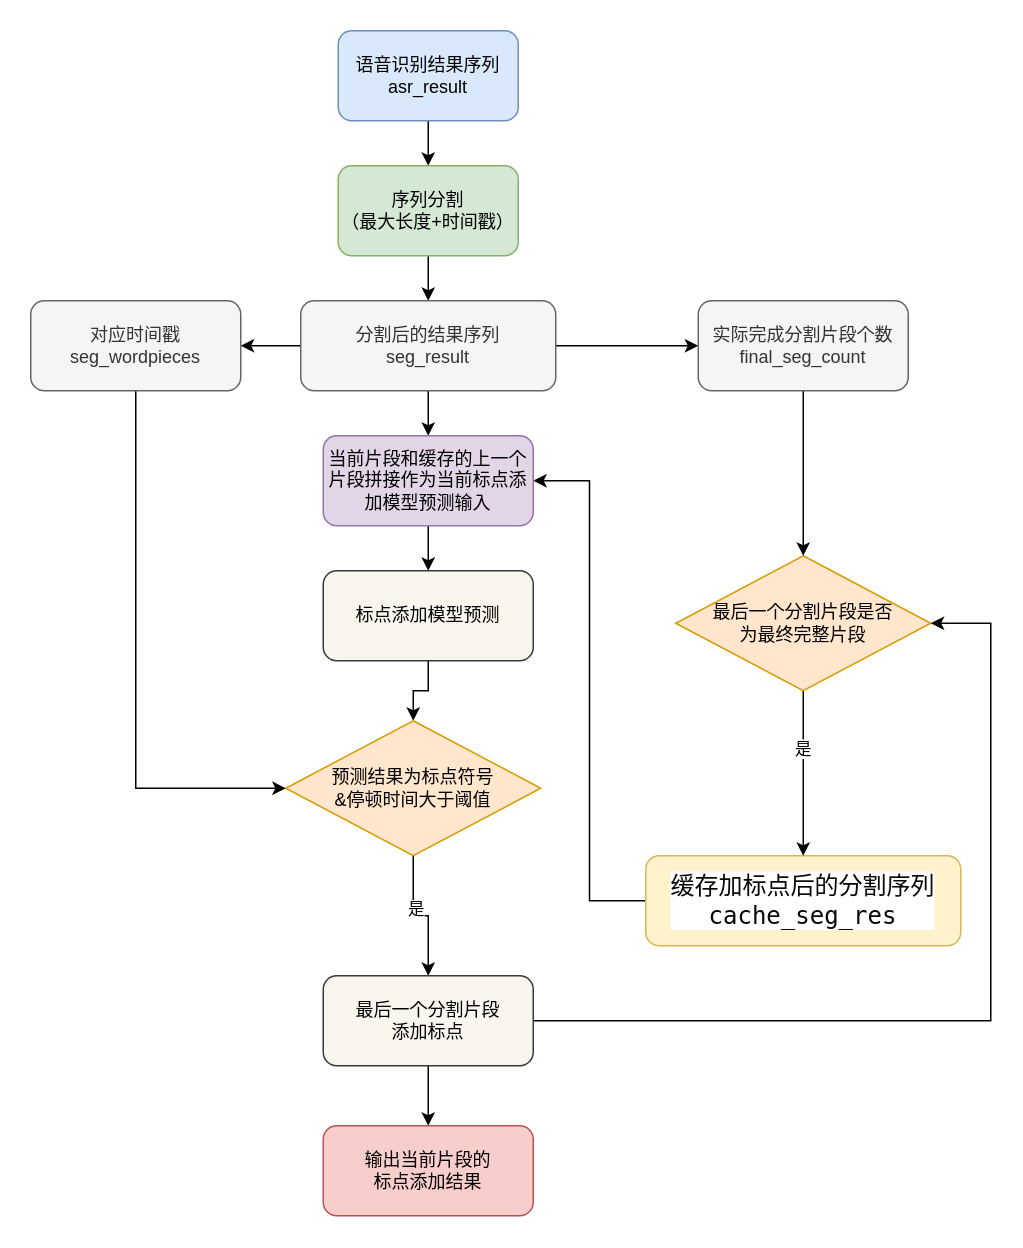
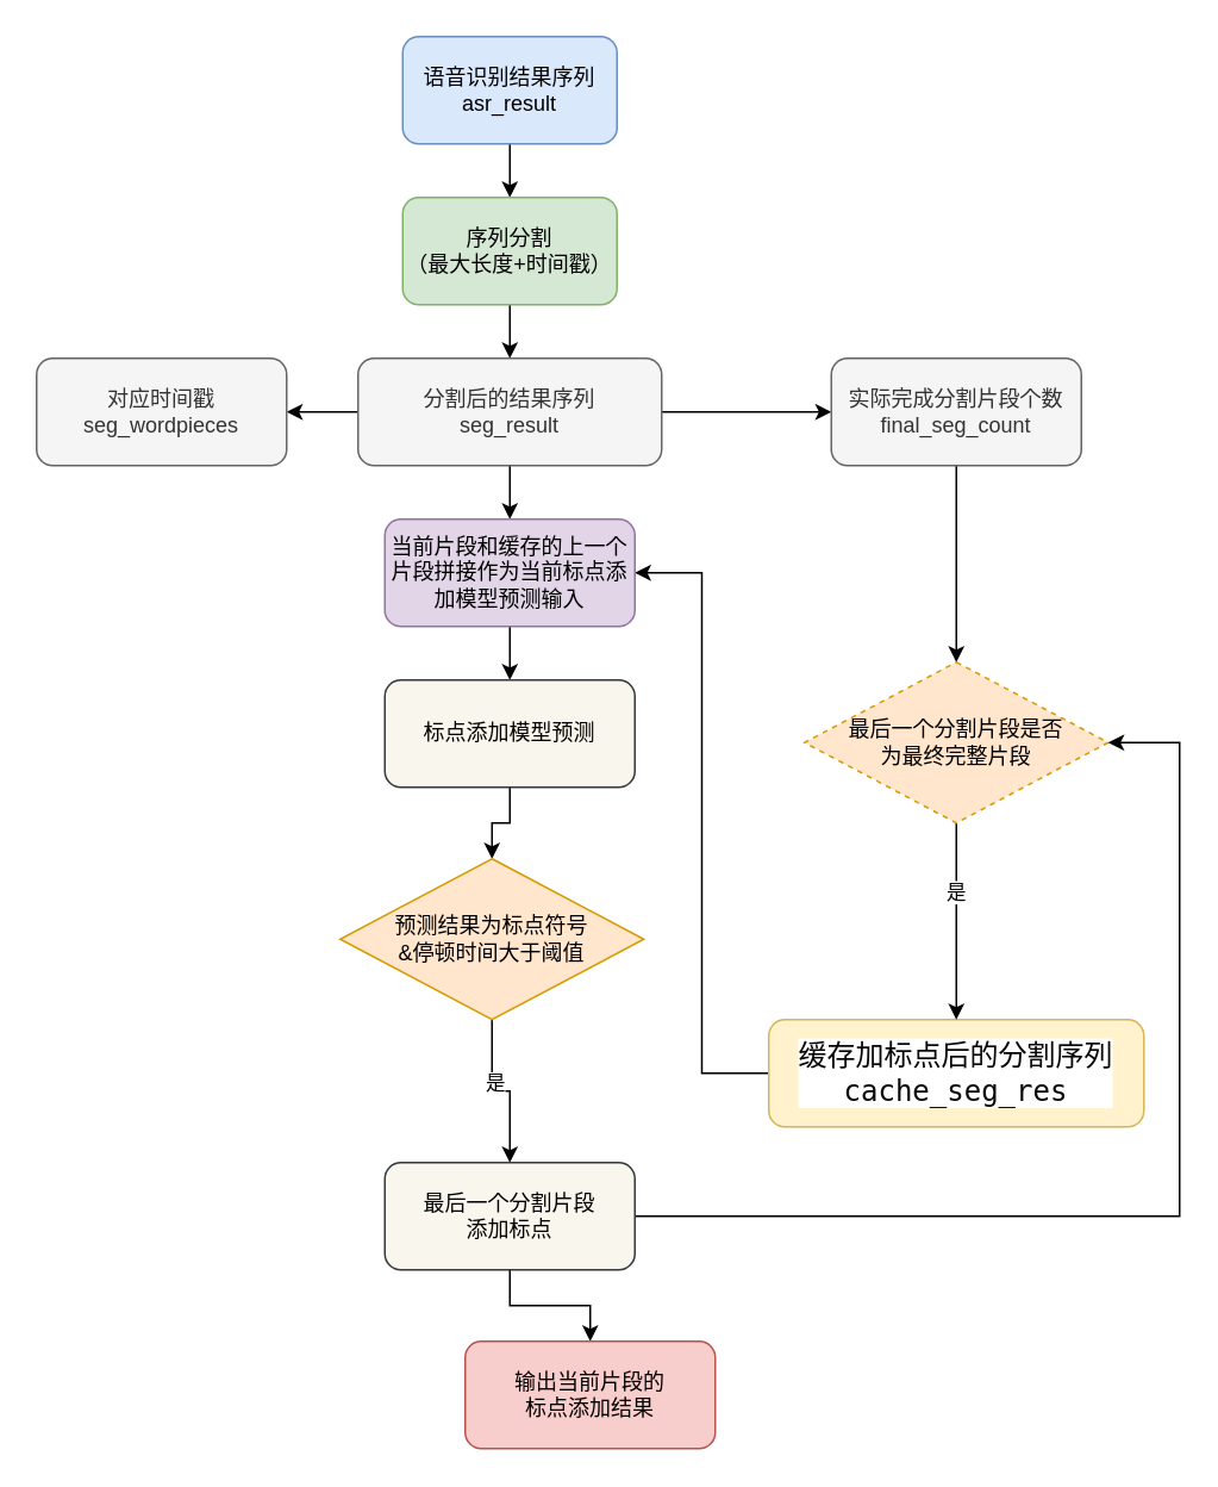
  <mxCell id="0" />
  <mxCell id="1" parent="0" />
  <mxCell id="2" style="edgeStyle=orthogonalEdgeStyle;rounded=0;orthogonalLoop=1;jettySize=auto;html=1;exitX=0.5;exitY=1;exitDx=0;exitDy=0;entryX=0.5;entryY=0;entryDx=0;entryDy=0;" edge="1" parent="1" source="3" target="5"><mxGeometry relative="1" as="geometry" /></mxCell>
  <mxCell id="3" value="&lt;div&gt;语音识别结果序列&lt;/div&gt;&lt;div&gt;asr_result&lt;br&gt;&lt;/div&gt;" style="rounded=1;whiteSpace=wrap;html=1;fillColor=#dae8fc;strokeColor=#6c8ebf;" vertex="1" parent="1"><mxGeometry x="225" y="20" width="120" height="60" as="geometry" /></mxCell>
  <mxCell id="4" style="edgeStyle=orthogonalEdgeStyle;rounded=0;orthogonalLoop=1;jettySize=auto;html=1;exitX=0.5;exitY=1;exitDx=0;exitDy=0;entryX=0.5;entryY=0;entryDx=0;entryDy=0;" edge="1" parent="1" source="5" target="9"><mxGeometry relative="1" as="geometry" /></mxCell>
  <mxCell id="5" value="&lt;div&gt;序列分割&lt;/div&gt;&lt;div&gt;（最大长度+时间戳）&lt;br&gt;&lt;/div&gt;" style="rounded=1;whiteSpace=wrap;html=1;fillColor=#d5e8d4;strokeColor=#82b366;" vertex="1" parent="1"><mxGeometry x="225" y="110" width="120" height="60" as="geometry" /></mxCell>
  <mxCell id="6" style="edgeStyle=orthogonalEdgeStyle;rounded=0;orthogonalLoop=1;jettySize=auto;html=1;exitX=1;exitY=0.5;exitDx=0;exitDy=0;entryX=0;entryY=0.5;entryDx=0;entryDy=0;" edge="1" parent="1" source="9" target="18"><mxGeometry relative="1" as="geometry" /></mxCell>
  <mxCell id="7" style="edgeStyle=orthogonalEdgeStyle;rounded=0;orthogonalLoop=1;jettySize=auto;html=1;exitX=0.5;exitY=1;exitDx=0;exitDy=0;" edge="1" parent="1" source="9" target="16"><mxGeometry relative="1" as="geometry" /></mxCell>
  <mxCell id="8" style="edgeStyle=orthogonalEdgeStyle;rounded=0;orthogonalLoop=1;jettySize=auto;html=1;exitX=0;exitY=0.5;exitDx=0;exitDy=0;entryX=1;entryY=0.5;entryDx=0;entryDy=0;" edge="1" parent="1" source="9" target="25"><mxGeometry relative="1" as="geometry" /></mxCell>
  <mxCell id="9" value="&lt;div&gt;分割后的结果序列&lt;/div&gt;&lt;div&gt;seg_result&lt;/div&gt;" style="rounded=1;whiteSpace=wrap;html=1;fillColor=#f5f5f5;fontColor=#333333;strokeColor=#666666;" vertex="1" parent="1"><mxGeometry x="200" y="200" width="170" height="60" as="geometry" /></mxCell>
  <mxCell id="10" style="edgeStyle=orthogonalEdgeStyle;rounded=0;orthogonalLoop=1;jettySize=auto;html=1;exitX=0;exitY=0.5;exitDx=0;exitDy=0;entryX=1;entryY=0.5;entryDx=0;entryDy=0;" edge="1" parent="1" source="11" target="16"><mxGeometry relative="1" as="geometry" /></mxCell>
  <mxCell id="11" value="&lt;pre style=&quot;background-color:#ffffff;color:#080808;font-family:'JetBrains Mono',monospace;font-size:12.0pt;&quot;&gt;缓存加标点后的分割序列&lt;br&gt;cache_seg_res&lt;/pre&gt;" style="rounded=1;whiteSpace=wrap;html=1;fillColor=#fff2cc;strokeColor=#d6b656;" vertex="1" parent="1"><mxGeometry x="430" y="570" width="210" height="60" as="geometry" /></mxCell>
  <mxCell id="12" style="edgeStyle=orthogonalEdgeStyle;rounded=0;orthogonalLoop=1;jettySize=auto;html=1;exitX=0.5;exitY=1;exitDx=0;exitDy=0;" edge="1" parent="1" source="14" target="11"><mxGeometry relative="1" as="geometry" /></mxCell>
  <mxCell id="13" value="是" style="edgeLabel;html=1;align=center;verticalAlign=middle;resizable=0;points=[];" vertex="1" connectable="0" parent="12"><mxGeometry x="-0.309" y="-1" relative="1" as="geometry"><mxPoint as="offset" /></mxGeometry></mxCell>
- <mxCell id="14" value="&lt;div&gt;最后一个分割片段是否&lt;/div&gt;&lt;div&gt;为最终完整片段&lt;/div&gt;" style="rhombus;whiteSpace=wrap;html=1;fillColor=#ffe6cc;strokeColor=#d79b00;" vertex="1" parent="1"><mxGeometry x="450" y="370" width="170" height="90" as="geometry" /></mxCell>
+ <mxCell id="14" value="&lt;div&gt;最后一个分割片段是否&lt;/div&gt;&lt;div&gt;为最终完整片段&lt;/div&gt;" style="rhombus;whiteSpace=wrap;html=1;fillColor=#ffe6cc;strokeColor=#d79b00;dashed=1;" vertex="1" parent="1"><mxGeometry x="450" y="370" width="170" height="90" as="geometry" /></mxCell>
  <mxCell id="15" style="edgeStyle=orthogonalEdgeStyle;rounded=0;orthogonalLoop=1;jettySize=auto;html=1;exitX=0.5;exitY=1;exitDx=0;exitDy=0;entryX=0.5;entryY=0;entryDx=0;entryDy=0;" edge="1" parent="1" source="16" target="20"><mxGeometry relative="1" as="geometry" /></mxCell>
  <mxCell id="16" value="当前片段和缓存的上一个片段拼接作为当前标点添加模型预测输入" style="rounded=1;whiteSpace=wrap;html=1;fillColor=#e1d5e7;strokeColor=#9673a6;" vertex="1" parent="1"><mxGeometry x="215" y="290" width="140" height="60" as="geometry" /></mxCell>
  <mxCell id="17" style="edgeStyle=orthogonalEdgeStyle;rounded=0;orthogonalLoop=1;jettySize=auto;html=1;exitX=0.5;exitY=1;exitDx=0;exitDy=0;" edge="1" parent="1" source="18" target="14"><mxGeometry relative="1" as="geometry" /></mxCell>
  <mxCell id="18" value="&lt;div&gt;实际完成分割片段个数&lt;/div&gt;&lt;div&gt;final_seg_count&lt;br&gt;&lt;/div&gt;" style="rounded=1;whiteSpace=wrap;html=1;fillColor=#f5f5f5;fontColor=#333333;strokeColor=#666666;" vertex="1" parent="1"><mxGeometry x="465" y="200" width="140" height="60" as="geometry" /></mxCell>
  <mxCell id="19" style="edgeStyle=orthogonalEdgeStyle;rounded=0;orthogonalLoop=1;jettySize=auto;html=1;exitX=0.5;exitY=1;exitDx=0;exitDy=0;entryX=0.5;entryY=0;entryDx=0;entryDy=0;" edge="1" parent="1" source="20" target="23"><mxGeometry relative="1" as="geometry" /></mxCell>
  <mxCell id="20" value="标点添加模型预测" style="rounded=1;whiteSpace=wrap;html=1;fillColor=#f9f7ed;strokeColor=#36393d;" vertex="1" parent="1"><mxGeometry x="215" y="380" width="140" height="60" as="geometry" /></mxCell>
  <mxCell id="21" style="edgeStyle=orthogonalEdgeStyle;rounded=0;orthogonalLoop=1;jettySize=auto;html=1;exitX=0.5;exitY=1;exitDx=0;exitDy=0;" edge="1" parent="1" source="23" target="28"><mxGeometry relative="1" as="geometry" /></mxCell>
  <mxCell id="22" value="是" style="edgeLabel;html=1;align=center;verticalAlign=middle;resizable=0;points=[];" vertex="1" connectable="0" parent="21"><mxGeometry x="-0.225" y="1" relative="1" as="geometry"><mxPoint as="offset" /></mxGeometry></mxCell>
  <mxCell id="23" value="&lt;div&gt;预测结果为标点符号&lt;/div&gt;&lt;div&gt;&amp;amp;停顿时间大于阈值&lt;br&gt;&lt;/div&gt;" style="rhombus;whiteSpace=wrap;html=1;fillColor=#ffe6cc;strokeColor=#d79b00;" vertex="1" parent="1"><mxGeometry x="190" y="480" width="170" height="90" as="geometry" /></mxCell>
- <mxCell id="24" style="edgeStyle=orthogonalEdgeStyle;rounded=0;orthogonalLoop=1;jettySize=auto;html=1;exitX=0.5;exitY=1;exitDx=0;exitDy=0;entryX=0;entryY=0.5;entryDx=0;entryDy=0;" edge="1" parent="1" source="25" target="23"><mxGeometry relative="1" as="geometry" /></mxCell>
  <mxCell id="25" value="&lt;div&gt;对应时间戳&lt;/div&gt;&lt;div&gt;seg_wordpieces&lt;/div&gt;" style="rounded=1;whiteSpace=wrap;html=1;fillColor=#f5f5f5;fontColor=#333333;strokeColor=#666666;" vertex="1" parent="1"><mxGeometry x="20" y="200" width="140" height="60" as="geometry" /></mxCell>
  <mxCell id="26" style="edgeStyle=orthogonalEdgeStyle;rounded=0;orthogonalLoop=1;jettySize=auto;html=1;exitX=1;exitY=0.5;exitDx=0;exitDy=0;entryX=1;entryY=0.5;entryDx=0;entryDy=0;" edge="1" parent="1" source="28" target="14"><mxGeometry relative="1" as="geometry"><Array as="points"><mxPoint x="660" y="680" /><mxPoint x="660" y="415" /></Array></mxGeometry></mxCell>
  <mxCell id="27" style="edgeStyle=orthogonalEdgeStyle;rounded=0;orthogonalLoop=1;jettySize=auto;html=1;exitX=0.5;exitY=1;exitDx=0;exitDy=0;" edge="1" parent="1" source="28" target="29"><mxGeometry relative="1" as="geometry" /></mxCell>
  <mxCell id="28" value="&lt;div&gt;最后一个分割片段&lt;/div&gt;&lt;div&gt;添加标点&lt;/div&gt;" style="rounded=1;whiteSpace=wrap;html=1;fillColor=#f9f7ed;strokeColor=#36393d;" vertex="1" parent="1"><mxGeometry x="215" y="650" width="140" height="60" as="geometry" /></mxCell>
- <mxCell id="29" value="&lt;div&gt;输出当前片段的&lt;/div&gt;&lt;div&gt;标点添加结果&lt;/div&gt;" style="rounded=1;whiteSpace=wrap;html=1;fillColor=#f8cecc;strokeColor=#b85450;" vertex="1" parent="1"><mxGeometry x="215" y="750" width="140" height="60" as="geometry" /></mxCell>
+ <mxCell id="29" value="&lt;div&gt;输出当前片段的&lt;/div&gt;&lt;div&gt;标点添加结果&lt;/div&gt;" style="rounded=1;whiteSpace=wrap;html=1;fillColor=#f8cecc;strokeColor=#b85450;" vertex="1" parent="1"><mxGeometry x="260" y="750" width="140" height="60" as="geometry" /></mxCell>
